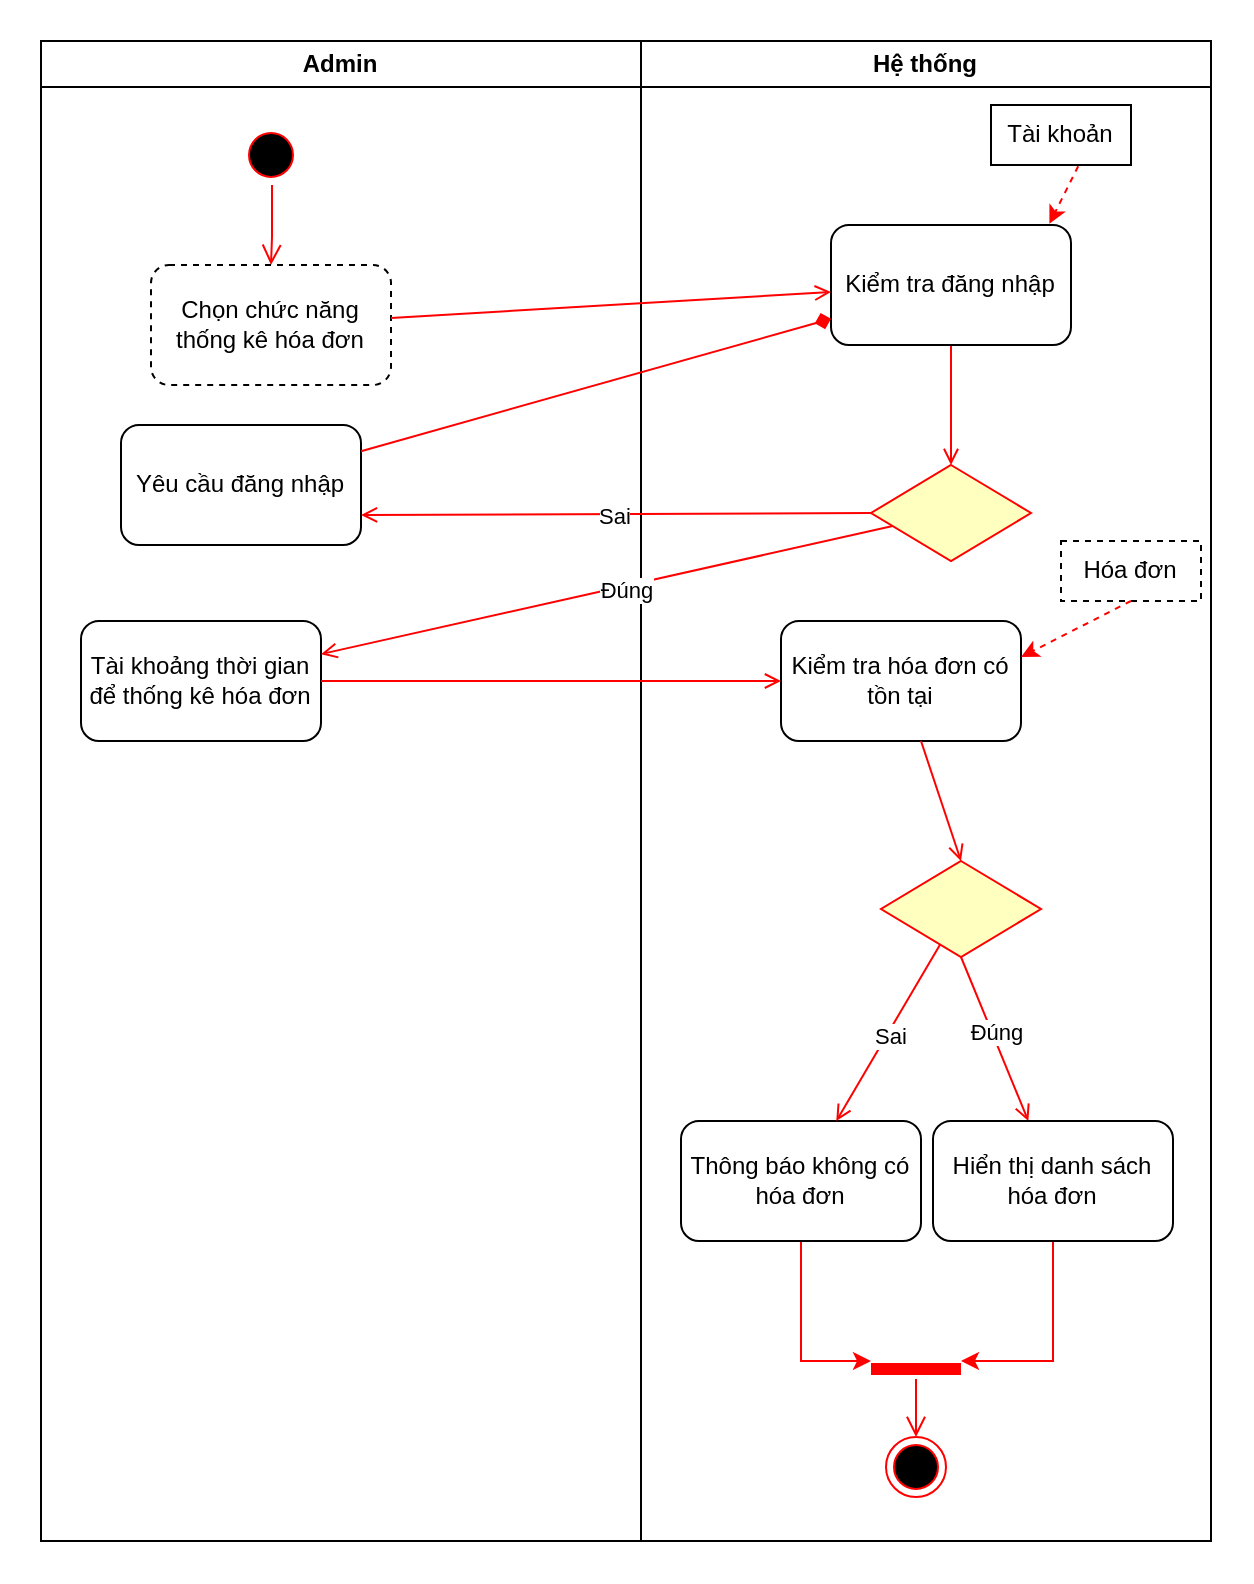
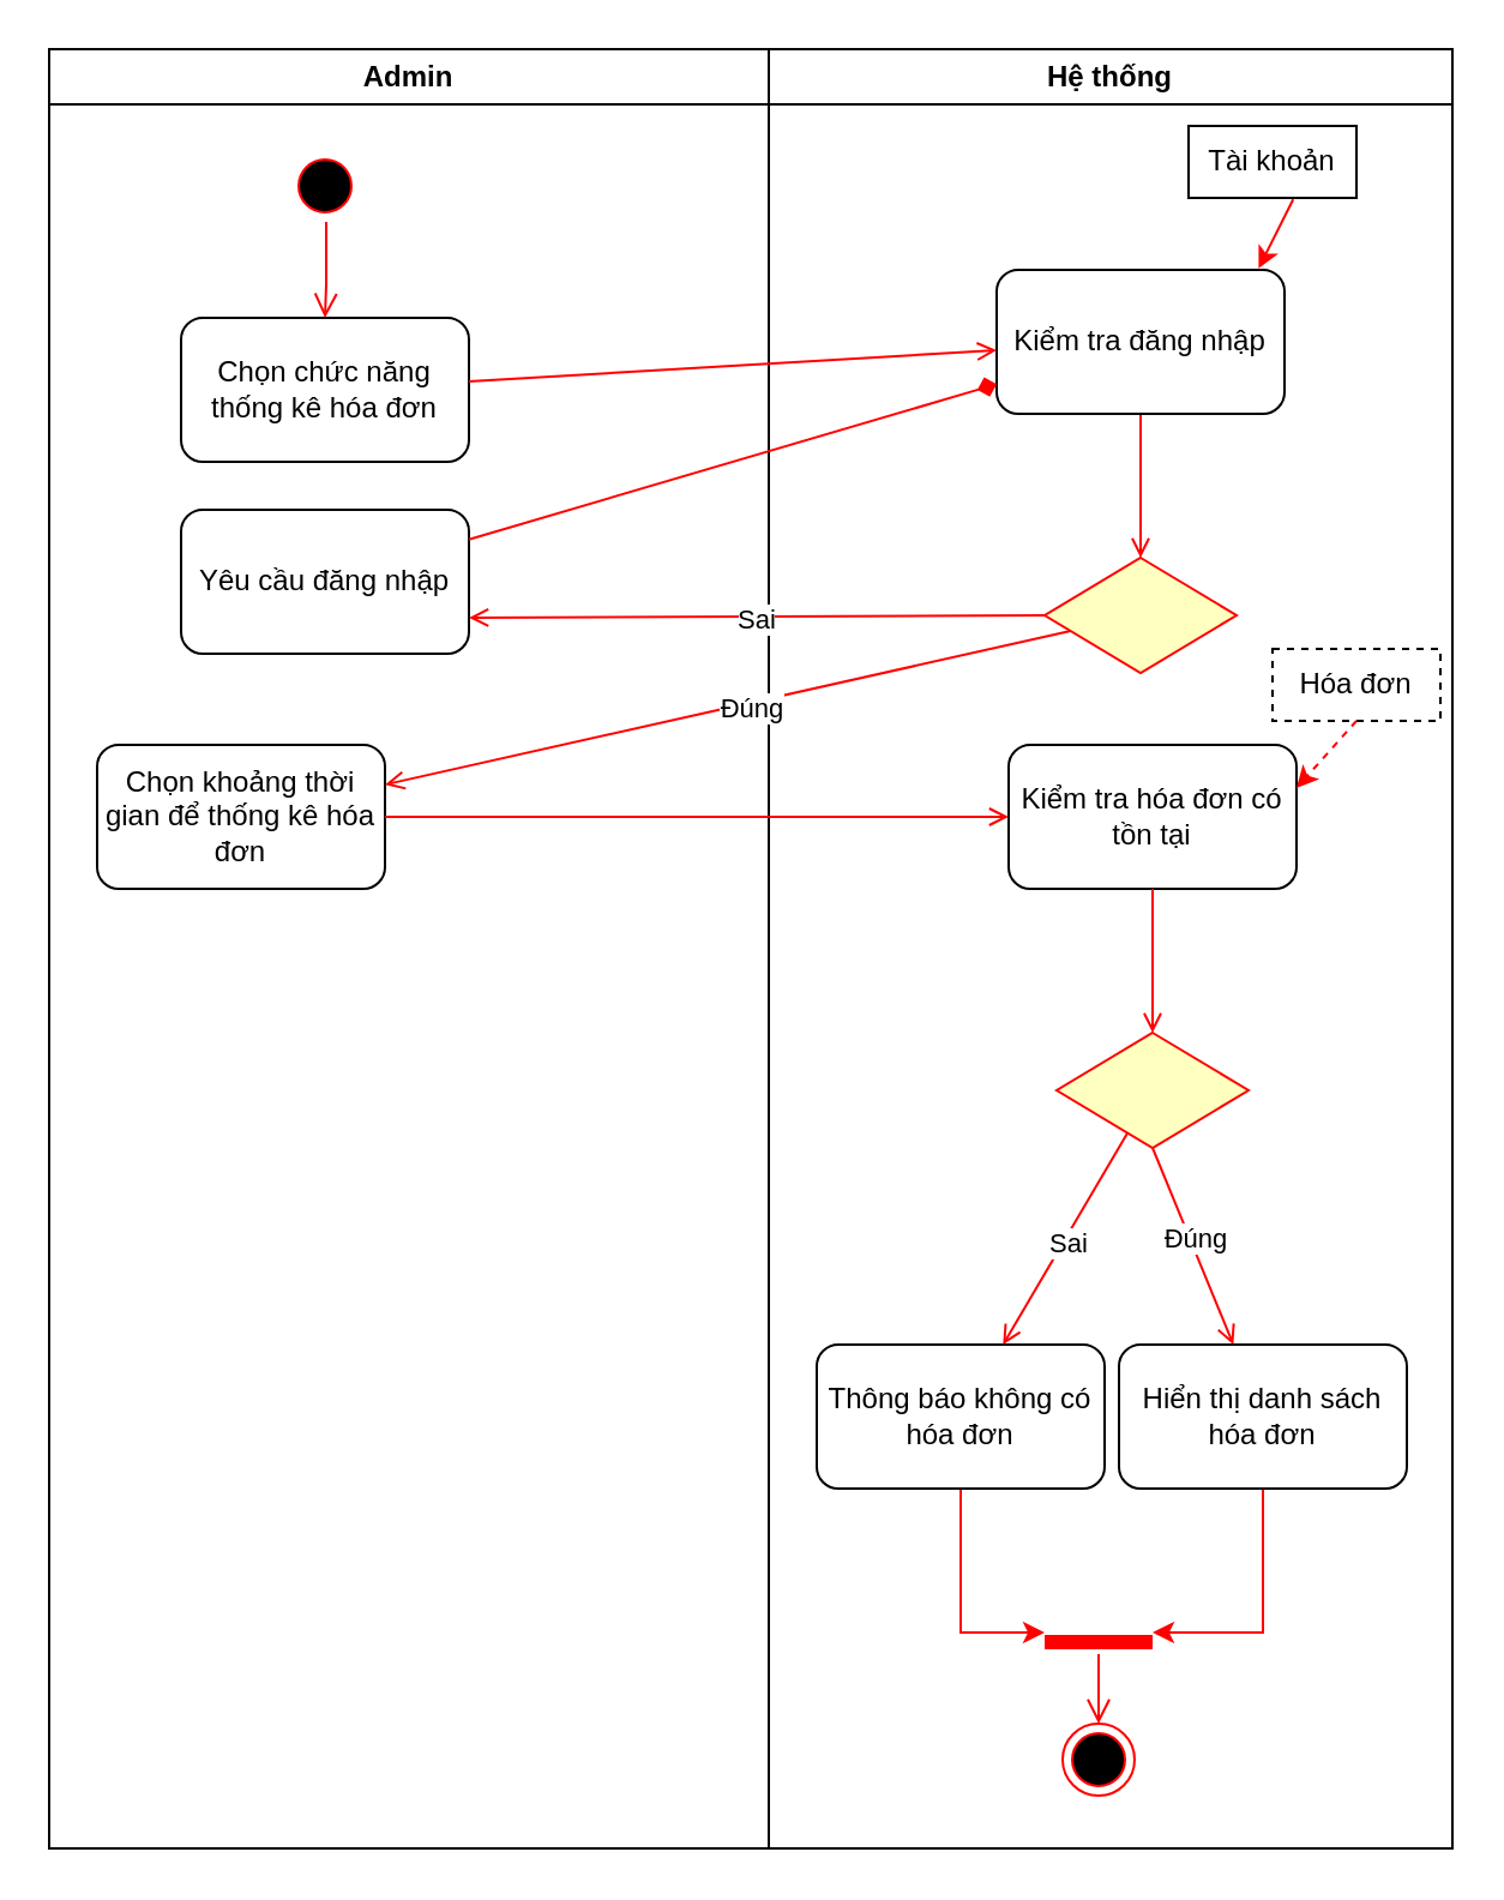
  <mxCell id="0" />
  <mxCell id="1" parent="0" />
  <mxCell id="2" value="Admin" style="swimlane;whiteSpace=wrap" parent="1" vertex="1"><mxGeometry x="20" y="20" width="300" height="750" as="geometry" /></mxCell>
  <mxCell id="3" value="" style="ellipse;shape=startState;fillColor=#000000;strokeColor=#ff0000;" parent="2" vertex="1"><mxGeometry x="100" y="42" width="30" height="30" as="geometry" /></mxCell>
  <mxCell id="4" value="" style="edgeStyle=elbowEdgeStyle;elbow=vertical;verticalAlign=bottom;endArrow=open;endSize=8;strokeColor=#FF0000;endFill=1;rounded=0;entryX=0.5;entryY=0;entryDx=0;entryDy=0;" parent="2" target="5" edge="1"><mxGeometry x="100" y="40" as="geometry"><mxPoint x="114.5" y="110" as="targetPoint" /><mxPoint x="115.5" y="72" as="sourcePoint" /><Array as="points"><mxPoint x="95" y="98" /></Array></mxGeometry></mxCell>
- <mxCell id="5" value="Chọn chức năng thống kê hóa đơn" style="rounded=1;whiteSpace=wrap;html=1;dashed=1;" parent="2" vertex="1"><mxGeometry x="55" y="112" width="120" height="60" as="geometry" /></mxCell>
- <mxCell id="6" value="Yêu cầu đăng nhập" style="rounded=1;whiteSpace=wrap;html=1;" parent="2" vertex="1"><mxGeometry x="40" y="192" width="120" height="60" as="geometry" /></mxCell>
- <mxCell id="7" value="Tài khoảng thời gian để thống kê hóa đơn" style="rounded=1;whiteSpace=wrap;html=1;" parent="2" vertex="1"><mxGeometry x="20" y="290" width="120" height="60" as="geometry" /></mxCell>
+ <mxCell id="5" value="Chọn chức năng thống kê hóa đơn" style="rounded=1;whiteSpace=wrap;html=1;" parent="2" vertex="1"><mxGeometry x="55" y="112" width="120" height="60" as="geometry" /></mxCell>
+ <mxCell id="6" value="Yêu cầu đăng nhập" style="rounded=1;whiteSpace=wrap;html=1;" parent="2" vertex="1"><mxGeometry x="55" y="192" width="120" height="60" as="geometry" /></mxCell>
+ <mxCell id="7" value="Chọn khoảng thời gian để thống kê hóa đơn" style="rounded=1;whiteSpace=wrap;html=1;" parent="2" vertex="1"><mxGeometry x="20" y="290" width="120" height="60" as="geometry" /></mxCell>
  <mxCell id="8" value="Hệ thống" style="swimlane;whiteSpace=wrap;startSize=23;" parent="1" vertex="1"><mxGeometry x="320" y="20" width="285" height="750" as="geometry" /></mxCell>
  <mxCell id="9" value="" style="endArrow=open;strokeColor=#FF0000;endFill=1;rounded=0;exitX=0.5;exitY=1;exitDx=0;exitDy=0;entryX=0.5;entryY=0;entryDx=0;entryDy=0;" parent="8" source="10" target="11" edge="1"><mxGeometry relative="1" as="geometry"><mxPoint x="126.1" y="121.26" as="sourcePoint" /><mxPoint x="130.0" y="172.0" as="targetPoint" /><Array as="points" /></mxGeometry></mxCell>
  <mxCell id="10" value="Kiểm tra đăng nhập" style="rounded=1;whiteSpace=wrap;html=1;" parent="8" vertex="1"><mxGeometry x="95" y="92" width="120" height="60" as="geometry" /></mxCell>
  <mxCell id="11" value="" style="rhombus;fillColor=#ffffc0;strokeColor=#ff0000;" parent="8" vertex="1"><mxGeometry x="115" y="212" width="80" height="48" as="geometry" /></mxCell>
- <mxCell id="12" value="" style="endArrow=classic;html=1;rounded=0;dashed=1;entryX=0.91;entryY=-0.01;entryDx=0;entryDy=0;entryPerimeter=0;exitX=0.623;exitY=1.02;exitDx=0;exitDy=0;exitPerimeter=0;fillColor=#d80073;strokeColor=light-dark(#ff0000, #FFA9E0);" parent="8" source="13" target="10" edge="1"><mxGeometry width="50" height="50" relative="1" as="geometry"><mxPoint x="215" y="62" as="sourcePoint" /><mxPoint x="210" y="32" as="targetPoint" /></mxGeometry></mxCell>
+ <mxCell id="12" value="" style="endArrow=classic;html=1;rounded=0;dashed=0;entryX=0.91;entryY=-0.01;entryDx=0;entryDy=0;entryPerimeter=0;exitX=0.623;exitY=1.02;exitDx=0;exitDy=0;exitPerimeter=0;fillColor=#d80073;strokeColor=light-dark(#ff0000, #FFA9E0);" parent="8" source="13" target="10" edge="1"><mxGeometry width="50" height="50" relative="1" as="geometry"><mxPoint x="215" y="62" as="sourcePoint" /><mxPoint x="210" y="32" as="targetPoint" /></mxGeometry></mxCell>
  <mxCell id="13" value="Tài khoản" style="rounded=0;whiteSpace=wrap;html=1;" parent="8" vertex="1"><mxGeometry x="175" y="32" width="70" height="30" as="geometry" /></mxCell>
  <mxCell id="14" value="" style="rhombus;fillColor=#ffffc0;strokeColor=#ff0000;" parent="8" vertex="1"><mxGeometry x="120" y="410" width="80" height="48" as="geometry" /></mxCell>
  <mxCell id="15" value="" style="endArrow=open;strokeColor=#FF0000;endFill=1;rounded=0;exitX=0.5;exitY=1;exitDx=0;exitDy=0;" parent="8" source="14" target="20" edge="1"><mxGeometry relative="1" as="geometry"><mxPoint x="159.5" y="458" as="sourcePoint" /><mxPoint x="159.5" y="510" as="targetPoint" /><Array as="points" /></mxGeometry></mxCell>
  <mxCell id="16" value="Đúng" style="edgeLabel;html=1;align=center;verticalAlign=middle;resizable=0;points=[];" parent="15" connectable="0" vertex="1"><mxGeometry x="-0.064" y="2" relative="1" as="geometry"><mxPoint as="offset" /></mxGeometry></mxCell>
- <mxCell id="17" value="Kiểm tra hóa đơn có tồn tại" style="rounded=1;whiteSpace=wrap;html=1;" parent="8" vertex="1"><mxGeometry x="70" y="290" width="120" height="60" as="geometry" /></mxCell>
+ <mxCell id="17" value="Kiểm tra hóa đơn có tồn tại" style="rounded=1;whiteSpace=wrap;html=1;" parent="8" vertex="1"><mxGeometry x="100" y="290" width="120" height="60" as="geometry" /></mxCell>
  <mxCell id="18" value="" style="endArrow=open;strokeColor=#FF0000;endFill=1;rounded=0;entryX=0.5;entryY=0;entryDx=0;entryDy=0;" parent="8" source="17" target="14" edge="1"><mxGeometry relative="1" as="geometry"><mxPoint x="-10" y="403" as="sourcePoint" /><mxPoint x="110" y="330" as="targetPoint" /><Array as="points" /></mxGeometry></mxCell>
  <mxCell id="19" value="" style="edgeStyle=orthogonalEdgeStyle;rounded=0;orthogonalLoop=1;jettySize=auto;html=1;strokeColor=#FF0000;" parent="8" source="20" target="28" edge="1"><mxGeometry relative="1" as="geometry"><mxPoint x="206" y="710" as="targetPoint" /><Array as="points"><mxPoint x="206" y="660" /></Array></mxGeometry></mxCell>
  <mxCell id="20" value="Hiển thị danh sách hóa đơn" style="rounded=1;whiteSpace=wrap;html=1;" parent="8" vertex="1"><mxGeometry x="146" y="540" width="120" height="60" as="geometry" /></mxCell>
  <mxCell id="21" value="Hóa đơn" style="rounded=0;whiteSpace=wrap;html=1;dashed=1;" parent="8" vertex="1"><mxGeometry x="210" y="250" width="70" height="30" as="geometry" /></mxCell>
  <mxCell id="22" value="" style="endArrow=classic;html=1;rounded=0;dashed=1;entryX=1;entryY=0.3;entryDx=0;entryDy=0;entryPerimeter=0;exitX=0.623;exitY=1.02;exitDx=0;exitDy=0;exitPerimeter=0;fillColor=#d80073;strokeColor=light-dark(#ff0000, #FFA9E0);" parent="8" target="17" edge="1"><mxGeometry width="50" height="50" relative="1" as="geometry"><mxPoint x="245" y="280" as="sourcePoint" /><mxPoint x="230" y="308" as="targetPoint" /></mxGeometry></mxCell>
  <mxCell id="23" value="" style="ellipse;html=1;shape=endState;fillColor=#000000;strokeColor=#ff0000;" parent="8" vertex="1"><mxGeometry x="122.5" y="698" width="30" height="30" as="geometry" /></mxCell>
  <mxCell id="24" value="" style="edgeStyle=orthogonalEdgeStyle;rounded=0;orthogonalLoop=1;jettySize=auto;html=1;strokeColor=#FF0000;" parent="8" source="25" target="28" edge="1"><mxGeometry relative="1" as="geometry"><mxPoint x="80" y="710" as="targetPoint" /><Array as="points"><mxPoint x="80" y="660" /></Array></mxGeometry></mxCell>
  <mxCell id="25" value="Thông báo không có hóa đơn" style="rounded=1;whiteSpace=wrap;html=1;" parent="8" vertex="1"><mxGeometry x="20" y="540" width="120" height="60" as="geometry" /></mxCell>
  <mxCell id="26" value="" style="endArrow=open;strokeColor=#FF0000;endFill=1;rounded=0;" parent="8" source="14" target="25" edge="1"><mxGeometry relative="1" as="geometry"><mxPoint x="145" y="450" as="sourcePoint" /><mxPoint x="-95" y="451" as="targetPoint" /></mxGeometry></mxCell>
  <mxCell id="27" value="Sai" style="edgeLabel;html=1;align=center;verticalAlign=middle;resizable=0;points=[];" parent="26" connectable="0" vertex="1"><mxGeometry x="0.01" y="1" relative="1" as="geometry"><mxPoint as="offset" /></mxGeometry></mxCell>
  <mxCell id="28" value="" style="shape=line;html=1;strokeWidth=6;strokeColor=#ff0000;" parent="8" vertex="1"><mxGeometry x="115" y="659" width="45" height="10" as="geometry" /></mxCell>
  <mxCell id="29" value="" style="edgeStyle=orthogonalEdgeStyle;html=1;verticalAlign=bottom;endArrow=open;endSize=8;strokeColor=#ff0000;rounded=0;" parent="8" source="28" target="23" edge="1"><mxGeometry relative="1" as="geometry"><mxPoint x="220" y="700" as="targetPoint" /></mxGeometry></mxCell>
  <mxCell id="30" value="" style="endArrow=diamond;strokeColor=#FF0000;endFill=1;rounded=0;" parent="1" source="6" target="10" edge="1"><mxGeometry relative="1" as="geometry"><mxPoint x="200" y="370" as="sourcePoint" /><mxPoint x="200" y="430" as="targetPoint" /><Array as="points" /></mxGeometry></mxCell>
  <mxCell id="31" value="" style="endArrow=open;strokeColor=#FF0000;endFill=1;rounded=0;" parent="1" source="5" target="10" edge="1"><mxGeometry relative="1" as="geometry"><mxPoint x="220" y="340" as="sourcePoint" /><mxPoint x="424" y="222" as="targetPoint" /><Array as="points" /></mxGeometry></mxCell>
  <mxCell id="32" value="" style="endArrow=open;strokeColor=#FF0000;endFill=1;rounded=0;exitX=0;exitY=0.5;exitDx=0;exitDy=0;entryX=1;entryY=0.75;entryDx=0;entryDy=0;" parent="1" source="11" target="6" edge="1"><mxGeometry relative="1" as="geometry"><mxPoint x="469.5" y="360" as="sourcePoint" /><mxPoint x="210" y="348" as="targetPoint" /></mxGeometry></mxCell>
  <mxCell id="33" value="Sai" style="edgeLabel;html=1;align=center;verticalAlign=middle;resizable=0;points=[];" parent="32" connectable="0" vertex="1"><mxGeometry x="0.01" y="1" relative="1" as="geometry"><mxPoint as="offset" /></mxGeometry></mxCell>
  <mxCell id="34" value="" style="endArrow=open;strokeColor=#FF0000;endFill=1;rounded=0;" parent="1" source="11" target="7" edge="1"><mxGeometry relative="1" as="geometry"><mxPoint x="290" y="408" as="sourcePoint" /><mxPoint x="158" y="325.79" as="targetPoint" /><Array as="points" /></mxGeometry></mxCell>
  <mxCell id="35" value="Đúng" style="edgeLabel;html=1;align=center;verticalAlign=middle;resizable=0;points=[];" parent="34" connectable="0" vertex="1"><mxGeometry x="-0.064" y="2" relative="1" as="geometry"><mxPoint as="offset" /></mxGeometry></mxCell>
  <mxCell id="36" value="" style="endArrow=open;strokeColor=#FF0000;endFill=1;rounded=0;" parent="1" source="7" target="17" edge="1"><mxGeometry relative="1" as="geometry"><mxPoint x="405" y="450" as="sourcePoint" /><mxPoint x="410" y="350" as="targetPoint" /><Array as="points" /></mxGeometry></mxCell>
